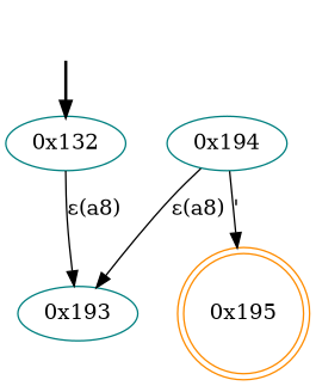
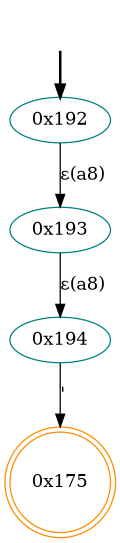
  digraph {
    node [color=teal]
    fake [style=invisible color=""]
-   "0x192" [root=true label="0x132"]
+   "0x192" [root=true]
    "0x193"
    "0x194"
-   "0x195" [color=darkorange shape=doublecircle]
+   "0x195" [color=darkorange shape=doublecircle label="0x175"]
    fake -> "0x192" [style=bold]
    "0x192" -> "0x193" [label="ε(a8)"]
-   "0x194" -> "0x193" [label="ε(a8)"]
+   "0x193" -> "0x194" [label="ε(a8)"]
    "0x194" -> "0x195" [label="'"]
  }
